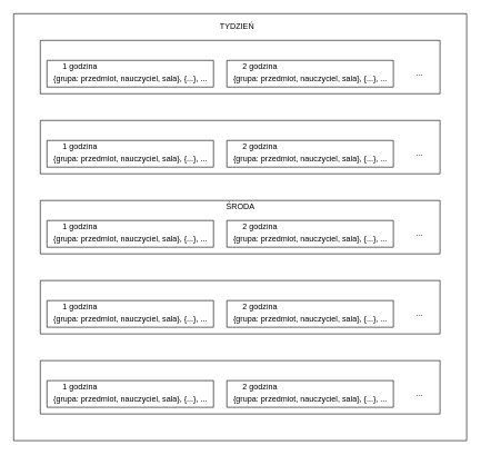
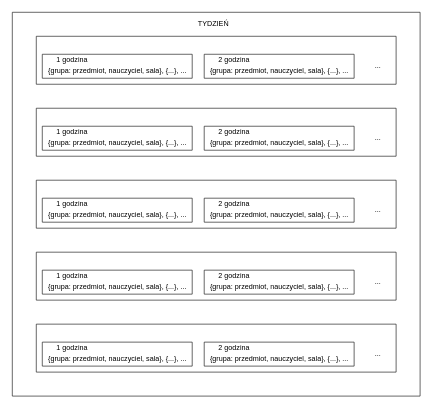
  <mxCell id="0" />
  <mxCell id="1" parent="0" />
  <mxCell id="2" value="" style="swimlane;startSize=0;" vertex="1" parent="1"><mxGeometry x="20" y="20" width="680" height="640" as="geometry" /></mxCell>
  <mxCell id="3" value="TYDZIEŃ" style="text;html=1;align=center;verticalAlign=middle;resizable=0;points=[];autosize=1;strokeColor=none;fillColor=none;" vertex="1" parent="2"><mxGeometry x="300" y="10" width="70" height="20" as="geometry" /></mxCell>
  <mxCell id="4" value="" style="swimlane;startSize=0;" vertex="1" parent="2"><mxGeometry x="40" y="160" width="600" height="80" as="geometry"><mxRectangle x="120" y="120" width="50" height="40" as="alternateBounds" /></mxGeometry></mxCell>
  <mxCell id="5" value="" style="swimlane;startSize=0;" vertex="1" parent="4"><mxGeometry x="10" y="30" width="250" height="40" as="geometry" /></mxCell>
  <mxCell id="6" value="1 godzina" style="text;html=1;strokeColor=none;fillColor=none;align=center;verticalAlign=middle;whiteSpace=wrap;rounded=0;" vertex="1" parent="5"><mxGeometry x="20" y="2.5" width="60" height="15" as="geometry" /></mxCell>
  <mxCell id="7" value="{grupa: przedmiot, nauczyciel, sala}, {...}, ..." style="text;html=1;strokeColor=none;fillColor=none;align=center;verticalAlign=middle;whiteSpace=wrap;rounded=0;" vertex="1" parent="5"><mxGeometry x="1" y="20" width="249" height="15" as="geometry" /></mxCell>
  <mxCell id="8" value="..." style="text;html=1;strokeColor=none;fillColor=none;align=center;verticalAlign=middle;whiteSpace=wrap;rounded=0;" vertex="1" parent="4"><mxGeometry x="540" y="35" width="60" height="30" as="geometry" /></mxCell>
  <mxCell id="9" value="" style="swimlane;startSize=0;" vertex="1" parent="4"><mxGeometry x="280" y="30" width="250" height="40" as="geometry" /></mxCell>
  <mxCell id="10" value="2 godzina" style="text;html=1;strokeColor=none;fillColor=none;align=center;verticalAlign=middle;whiteSpace=wrap;rounded=0;" vertex="1" parent="9"><mxGeometry x="20" y="2.5" width="60" height="15" as="geometry" /></mxCell>
  <mxCell id="11" value="{grupa: przedmiot, nauczyciel, sala}, {...}, ..." style="text;html=1;strokeColor=none;fillColor=none;align=center;verticalAlign=middle;whiteSpace=wrap;rounded=0;" vertex="1" parent="9"><mxGeometry x="1" y="20" width="249" height="15" as="geometry" /></mxCell>
  <mxCell id="12" value="" style="swimlane;startSize=0;" vertex="1" parent="2"><mxGeometry x="40" y="280" width="600" height="80" as="geometry"><mxRectangle x="120" y="120" width="50" height="40" as="alternateBounds" /></mxGeometry></mxCell>
- <mxCell id="13" value="ŚRODA" style="text;html=1;align=center;verticalAlign=middle;resizable=0;points=[];autosize=1;strokeColor=none;fillColor=none;" vertex="1" parent="12"><mxGeometry x="270" width="60" height="20" as="geometry" /></mxCell>
  <mxCell id="14" value="" style="swimlane;startSize=0;" vertex="1" parent="12"><mxGeometry x="10" y="30" width="250" height="40" as="geometry" /></mxCell>
  <mxCell id="15" value="1 godzina" style="text;html=1;strokeColor=none;fillColor=none;align=center;verticalAlign=middle;whiteSpace=wrap;rounded=0;" vertex="1" parent="14"><mxGeometry x="20" y="2.5" width="60" height="15" as="geometry" /></mxCell>
  <mxCell id="16" value="{grupa: przedmiot, nauczyciel, sala}, {...}, ..." style="text;html=1;strokeColor=none;fillColor=none;align=center;verticalAlign=middle;whiteSpace=wrap;rounded=0;" vertex="1" parent="14"><mxGeometry x="1" y="20" width="249" height="15" as="geometry" /></mxCell>
  <mxCell id="17" value="..." style="text;html=1;strokeColor=none;fillColor=none;align=center;verticalAlign=middle;whiteSpace=wrap;rounded=0;" vertex="1" parent="12"><mxGeometry x="540" y="35" width="60" height="30" as="geometry" /></mxCell>
  <mxCell id="18" value="" style="swimlane;startSize=0;" vertex="1" parent="12"><mxGeometry x="280" y="30" width="250" height="40" as="geometry" /></mxCell>
  <mxCell id="19" value="2 godzina" style="text;html=1;strokeColor=none;fillColor=none;align=center;verticalAlign=middle;whiteSpace=wrap;rounded=0;" vertex="1" parent="18"><mxGeometry x="20" y="2.5" width="60" height="15" as="geometry" /></mxCell>
  <mxCell id="20" value="{grupa: przedmiot, nauczyciel, sala}, {...}, ..." style="text;html=1;strokeColor=none;fillColor=none;align=center;verticalAlign=middle;whiteSpace=wrap;rounded=0;" vertex="1" parent="18"><mxGeometry x="1" y="20" width="249" height="15" as="geometry" /></mxCell>
  <mxCell id="21" value="" style="swimlane;startSize=0;" vertex="1" parent="2"><mxGeometry x="40" y="400" width="600" height="80" as="geometry"><mxRectangle x="120" y="120" width="50" height="40" as="alternateBounds" /></mxGeometry></mxCell>
  <mxCell id="22" value="" style="swimlane;startSize=0;" vertex="1" parent="21"><mxGeometry x="10" y="30" width="250" height="40" as="geometry" /></mxCell>
  <mxCell id="23" value="1 godzina" style="text;html=1;strokeColor=none;fillColor=none;align=center;verticalAlign=middle;whiteSpace=wrap;rounded=0;" vertex="1" parent="22"><mxGeometry x="20" y="2.5" width="60" height="15" as="geometry" /></mxCell>
  <mxCell id="24" value="{grupa: przedmiot, nauczyciel, sala}, {...}, ..." style="text;html=1;strokeColor=none;fillColor=none;align=center;verticalAlign=middle;whiteSpace=wrap;rounded=0;" vertex="1" parent="22"><mxGeometry x="1" y="20" width="249" height="15" as="geometry" /></mxCell>
  <mxCell id="25" value="..." style="text;html=1;strokeColor=none;fillColor=none;align=center;verticalAlign=middle;whiteSpace=wrap;rounded=0;" vertex="1" parent="21"><mxGeometry x="540" y="35" width="60" height="30" as="geometry" /></mxCell>
  <mxCell id="26" value="" style="swimlane;startSize=0;" vertex="1" parent="21"><mxGeometry x="280" y="30" width="250" height="40" as="geometry" /></mxCell>
  <mxCell id="27" value="2 godzina" style="text;html=1;strokeColor=none;fillColor=none;align=center;verticalAlign=middle;whiteSpace=wrap;rounded=0;" vertex="1" parent="26"><mxGeometry x="20" y="2.5" width="60" height="15" as="geometry" /></mxCell>
  <mxCell id="28" value="{grupa: przedmiot, nauczyciel, sala}, {...}, ..." style="text;html=1;strokeColor=none;fillColor=none;align=center;verticalAlign=middle;whiteSpace=wrap;rounded=0;" vertex="1" parent="26"><mxGeometry x="1" y="20" width="249" height="15" as="geometry" /></mxCell>
  <mxCell id="29" value="" style="swimlane;startSize=0;" vertex="1" parent="2"><mxGeometry x="40" y="520" width="600" height="80" as="geometry"><mxRectangle x="120" y="120" width="50" height="40" as="alternateBounds" /></mxGeometry></mxCell>
  <mxCell id="30" value="" style="swimlane;startSize=0;" vertex="1" parent="29"><mxGeometry x="10" y="30" width="250" height="40" as="geometry" /></mxCell>
  <mxCell id="31" value="1 godzina" style="text;html=1;strokeColor=none;fillColor=none;align=center;verticalAlign=middle;whiteSpace=wrap;rounded=0;" vertex="1" parent="30"><mxGeometry x="20" y="2.5" width="60" height="15" as="geometry" /></mxCell>
  <mxCell id="32" value="{grupa: przedmiot, nauczyciel, sala}, {...}, ..." style="text;html=1;strokeColor=none;fillColor=none;align=center;verticalAlign=middle;whiteSpace=wrap;rounded=0;" vertex="1" parent="30"><mxGeometry x="1" y="20" width="249" height="15" as="geometry" /></mxCell>
  <mxCell id="33" value="..." style="text;html=1;strokeColor=none;fillColor=none;align=center;verticalAlign=middle;whiteSpace=wrap;rounded=0;" vertex="1" parent="29"><mxGeometry x="540" y="35" width="60" height="30" as="geometry" /></mxCell>
  <mxCell id="34" value="" style="swimlane;startSize=0;" vertex="1" parent="29"><mxGeometry x="280" y="30" width="250" height="40" as="geometry" /></mxCell>
  <mxCell id="35" value="2 godzina" style="text;html=1;strokeColor=none;fillColor=none;align=center;verticalAlign=middle;whiteSpace=wrap;rounded=0;" vertex="1" parent="34"><mxGeometry x="20" y="2.5" width="60" height="15" as="geometry" /></mxCell>
  <mxCell id="36" value="{grupa: przedmiot, nauczyciel, sala}, {...}, ..." style="text;html=1;strokeColor=none;fillColor=none;align=center;verticalAlign=middle;whiteSpace=wrap;rounded=0;" vertex="1" parent="34"><mxGeometry x="1" y="20" width="249" height="15" as="geometry" /></mxCell>
  <mxCell id="37" value="" style="swimlane;startSize=0;" vertex="1" parent="1"><mxGeometry x="60" y="60" width="600" height="80" as="geometry"><mxRectangle x="120" y="120" width="50" height="40" as="alternateBounds" /></mxGeometry></mxCell>
  <mxCell id="38" value="" style="swimlane;startSize=0;" vertex="1" parent="37"><mxGeometry x="10" y="30" width="250" height="40" as="geometry" /></mxCell>
  <mxCell id="39" value="1 godzina" style="text;html=1;strokeColor=none;fillColor=none;align=center;verticalAlign=middle;whiteSpace=wrap;rounded=0;" vertex="1" parent="38"><mxGeometry x="20" y="2.5" width="60" height="15" as="geometry" /></mxCell>
  <mxCell id="40" value="{grupa: przedmiot, nauczyciel, sala}, {...}, ..." style="text;html=1;strokeColor=none;fillColor=none;align=center;verticalAlign=middle;whiteSpace=wrap;rounded=0;" vertex="1" parent="38"><mxGeometry x="1" y="20" width="249" height="15" as="geometry" /></mxCell>
  <mxCell id="41" value="..." style="text;html=1;strokeColor=none;fillColor=none;align=center;verticalAlign=middle;whiteSpace=wrap;rounded=0;" vertex="1" parent="37"><mxGeometry x="540" y="35" width="60" height="30" as="geometry" /></mxCell>
  <mxCell id="42" value="" style="swimlane;startSize=0;" vertex="1" parent="37"><mxGeometry x="280" y="30" width="250" height="40" as="geometry" /></mxCell>
  <mxCell id="43" value="2 godzina" style="text;html=1;strokeColor=none;fillColor=none;align=center;verticalAlign=middle;whiteSpace=wrap;rounded=0;" vertex="1" parent="42"><mxGeometry x="20" y="2.5" width="60" height="15" as="geometry" /></mxCell>
  <mxCell id="44" value="{grupa: przedmiot, nauczyciel, sala}, {...}, ..." style="text;html=1;strokeColor=none;fillColor=none;align=center;verticalAlign=middle;whiteSpace=wrap;rounded=0;" vertex="1" parent="42"><mxGeometry x="1" y="20" width="249" height="15" as="geometry" /></mxCell>
